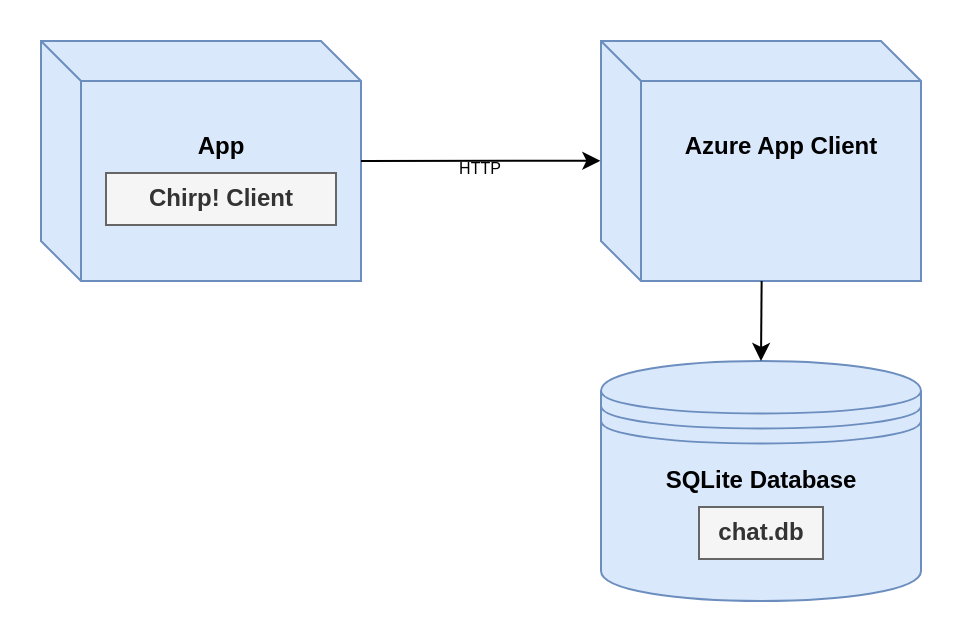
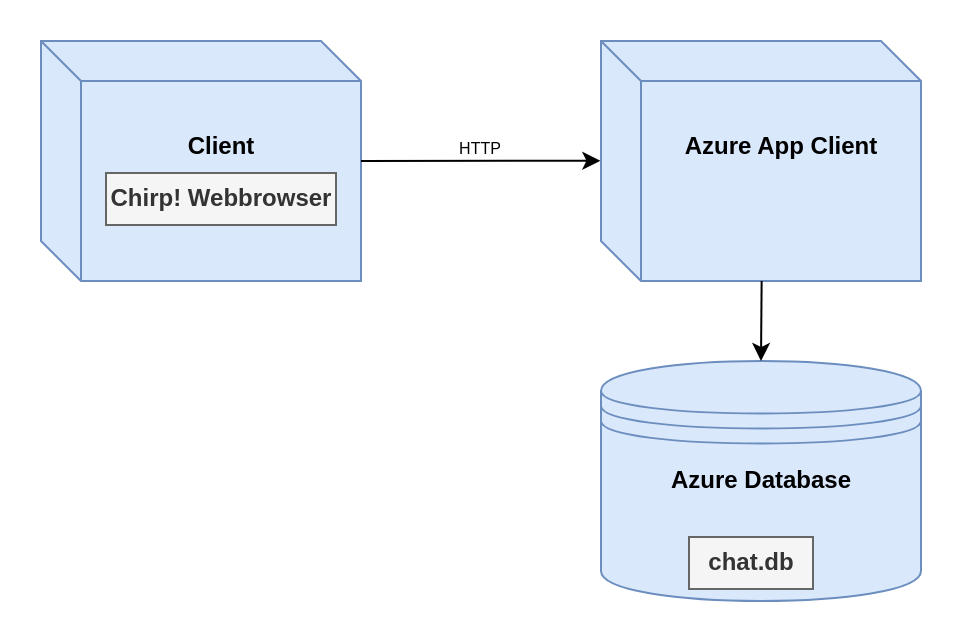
  <mxCell id="0" />
  <mxCell id="1" parent="0" />
  <mxCell id="2" value="" style="verticalAlign=top;align=left;spacingTop=8;spacingLeft=2;spacingRight=12;shape=cube;size=20;direction=east;fontStyle=4;html=1;whiteSpace=wrap;fillColor=#dae8fc;strokeColor=#6c8ebf;" parent="1" vertex="1"><mxGeometry x="20" y="20" width="160" height="120" as="geometry" /></mxCell>
- <mxCell id="3" value="App" style="text;align=center;fontStyle=1;verticalAlign=middle;spacingLeft=3;spacingRight=3;strokeColor=none;rotatable=0;points=[[0,0.5],[1,0.5]];portConstraint=eastwest;html=1;" parent="1" vertex="1"><mxGeometry x="70" y="60" width="80" height="26" as="geometry" /></mxCell>
- <mxCell id="4" value="Chirp! Client" style="text;align=center;fontStyle=1;verticalAlign=middle;spacingLeft=3;spacingRight=3;strokeColor=#666666;rotatable=0;points=[[0,0.5],[1,0.5]];portConstraint=eastwest;html=1;fillColor=#f5f5f5;fontColor=#333333;" parent="1" vertex="1"><mxGeometry x="52.5" y="86" width="115" height="26" as="geometry" /></mxCell>
+ <mxCell id="3" value="Client" style="text;align=center;fontStyle=1;verticalAlign=middle;spacingLeft=3;spacingRight=3;strokeColor=none;rotatable=0;points=[[0,0.5],[1,0.5]];portConstraint=eastwest;html=1;" parent="1" vertex="1"><mxGeometry x="70" y="60" width="80" height="26" as="geometry" /></mxCell>
+ <mxCell id="4" value="Chirp! Webbrowser" style="text;align=center;fontStyle=1;verticalAlign=middle;spacingLeft=3;spacingRight=3;strokeColor=#666666;rotatable=0;points=[[0,0.5],[1,0.5]];portConstraint=eastwest;html=1;fillColor=#f5f5f5;fontColor=#333333;" parent="1" vertex="1"><mxGeometry x="52.5" y="86" width="115" height="26" as="geometry" /></mxCell>
  <mxCell id="5" value="" style="verticalAlign=top;align=left;spacingTop=8;spacingLeft=2;spacingRight=12;shape=cube;size=20;direction=east;fontStyle=4;html=1;whiteSpace=wrap;fillColor=#dae8fc;strokeColor=#6c8ebf;" parent="1" vertex="1"><mxGeometry x="300" y="20" width="160" height="120" as="geometry" /></mxCell>
  <mxCell id="6" value="Azure App Client" style="text;align=center;fontStyle=1;verticalAlign=middle;spacingLeft=3;spacingRight=3;rotatable=0;points=[[0,0.5],[1,0.5]];portConstraint=eastwest;html=1;" parent="1" vertex="1"><mxGeometry x="328" y="60" width="124" height="26" as="geometry" /></mxCell>
  <mxCell id="7" value="" style="shape=datastore;whiteSpace=wrap;html=1;fillColor=#dae8fc;strokeColor=#6c8ebf;" parent="1" vertex="1"><mxGeometry x="300" y="180" width="160" height="120" as="geometry" /></mxCell>
- <mxCell id="8" value="SQLite Database" style="text;align=center;fontStyle=1;verticalAlign=middle;spacingLeft=3;spacingRight=3;strokeColor=none;rotatable=0;points=[[0,0.5],[1,0.5]];portConstraint=eastwest;html=1;" parent="1" vertex="1"><mxGeometry x="318" y="227" width="124" height="26" as="geometry" /></mxCell>
- <mxCell id="9" value="chat.db" style="text;align=center;fontStyle=1;verticalAlign=middle;spacingLeft=3;spacingRight=3;strokeColor=#666666;rotatable=0;points=[[0,0.5],[1,0.5]];portConstraint=eastwest;html=1;fillColor=#f5f5f5;fontColor=#333333;" parent="1" vertex="1"><mxGeometry x="349" y="253" width="62" height="26" as="geometry" /></mxCell>
+ <mxCell id="8" value="Azure Database" style="text;align=center;fontStyle=1;verticalAlign=middle;spacingLeft=3;spacingRight=3;strokeColor=none;rotatable=0;points=[[0,0.5],[1,0.5]];portConstraint=eastwest;html=1;" parent="1" vertex="1"><mxGeometry x="318" y="227" width="124" height="26" as="geometry" /></mxCell>
+ <mxCell id="9" value="chat.db" style="text;align=center;fontStyle=1;verticalAlign=middle;spacingLeft=3;spacingRight=3;strokeColor=#666666;rotatable=0;points=[[0,0.5],[1,0.5]];portConstraint=eastwest;html=1;fillColor=#f5f5f5;fontColor=#333333;" parent="1" vertex="1"><mxGeometry x="344" y="268" width="62" height="26" as="geometry" /></mxCell>
  <mxCell id="10" value="" style="endArrow=classic;html=1;rounded=0;entryX=-0.002;entryY=0.499;entryDx=0;entryDy=0;entryPerimeter=0;" parent="1" target="5" edge="1"><mxGeometry width="50" height="50" relative="1" as="geometry"><mxPoint x="180" y="80" as="sourcePoint" /><mxPoint x="340" y="90" as="targetPoint" /></mxGeometry></mxCell>
  <mxCell id="11" value="" style="endArrow=classic;html=1;rounded=0;exitX=0.502;exitY=1;exitDx=0;exitDy=0;exitPerimeter=0;entryX=0.5;entryY=0;entryDx=0;entryDy=0;" parent="1" source="5" target="7" edge="1"><mxGeometry width="50" height="50" relative="1" as="geometry"><mxPoint x="199" y="100" as="sourcePoint" /><mxPoint x="320" y="100" as="targetPoint" /></mxGeometry></mxCell>
- <mxCell id="12" value="&lt;font style=&quot;font-size: 8px;&quot;&gt;HTTP&lt;/font&gt;" style="text;html=1;align=center;verticalAlign=middle;whiteSpace=wrap;rounded=0;" parent="1" vertex="1"><mxGeometry x="210" y="68" width="60" height="30" as="geometry" /></mxCell>
+ <mxCell id="12" value="&lt;font style=&quot;font-size: 8px;&quot;&gt;HTTP&lt;/font&gt;" style="text;html=1;align=center;verticalAlign=middle;whiteSpace=wrap;rounded=0;" parent="1" vertex="1"><mxGeometry x="210" y="58" width="60" height="30" as="geometry" /></mxCell>
